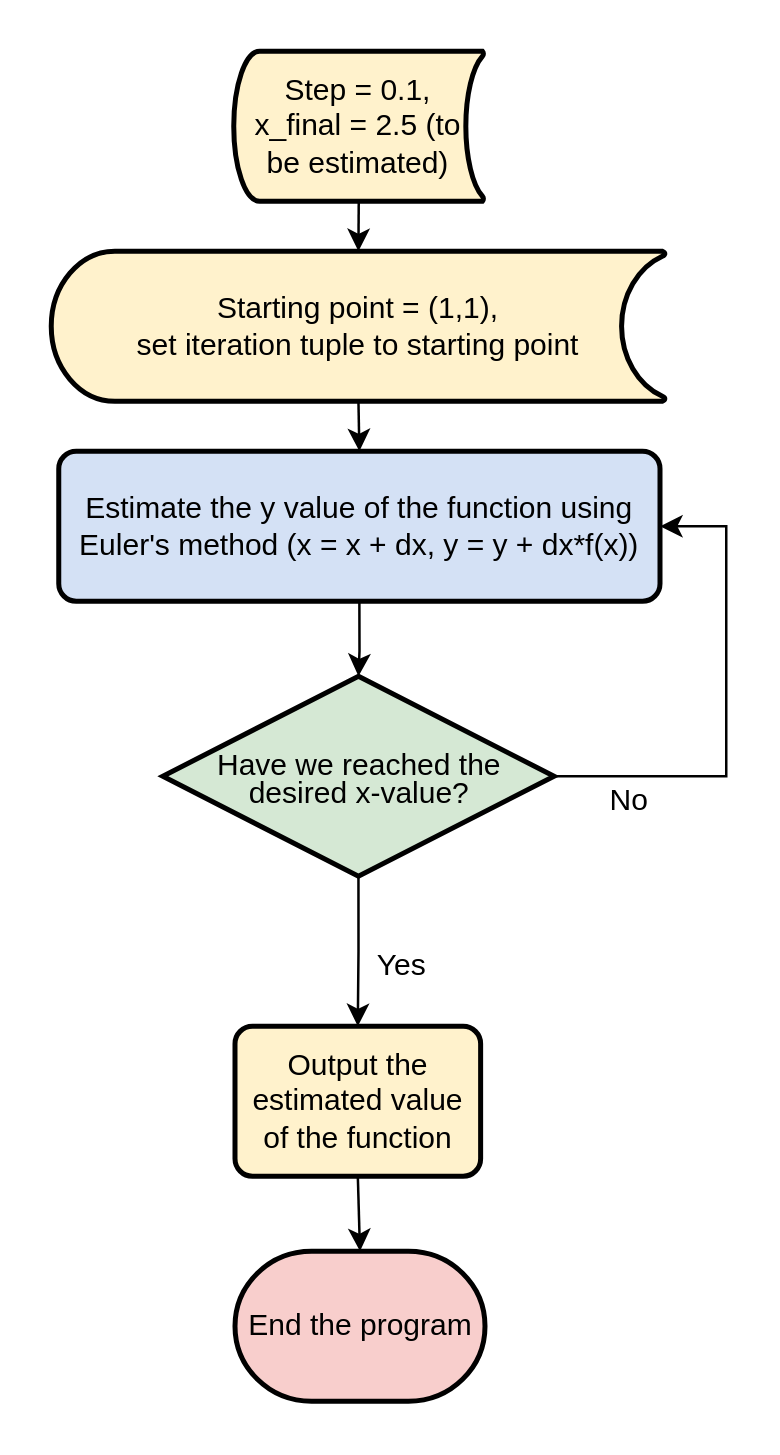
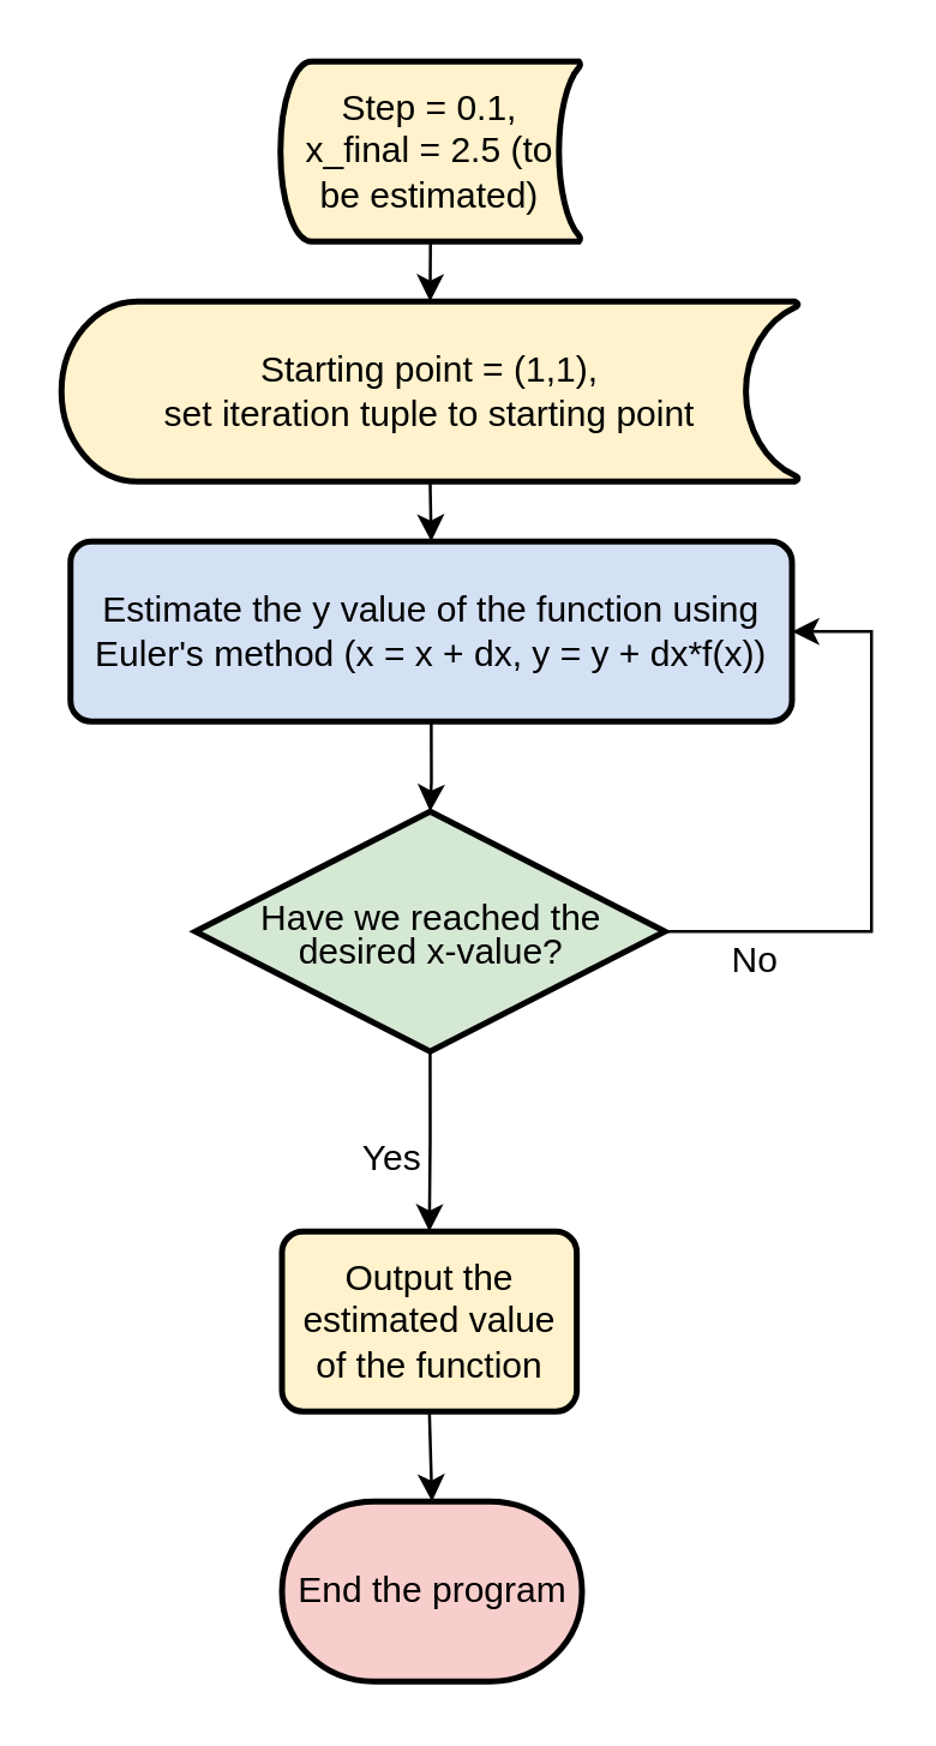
  <mxCell id="0" />
  <mxCell id="1" parent="0" />
  <mxCell id="2" style="edgeStyle=orthogonalEdgeStyle;rounded=0;orthogonalLoop=1;jettySize=auto;html=1;exitX=0.5;exitY=1;exitDx=0;exitDy=0;" edge="1" parent="1" source="3" target="8"><mxGeometry relative="1" as="geometry" /></mxCell>
  <mxCell id="3" value="Estimate the y value of the function using Euler's method (x = x + dx, y = y + dx*f(x))" style="rounded=1;whiteSpace=wrap;html=1;absoluteArcSize=1;arcSize=14;strokeWidth=2;fillColor=#D4E1F5;" parent="1" vertex="1"><mxGeometry x="23" y="180" width="240.5" height="60" as="geometry" /></mxCell>
  <mxCell id="4" style="edgeStyle=orthogonalEdgeStyle;rounded=0;orthogonalLoop=1;jettySize=auto;html=1;exitX=0.5;exitY=1;exitDx=0;exitDy=0;exitPerimeter=0;entryX=0.5;entryY=0;entryDx=0;entryDy=0;entryPerimeter=0;" edge="1" parent="1" source="5" target="13"><mxGeometry relative="1" as="geometry" /></mxCell>
  <mxCell id="5" value="Step = 0.1,&lt;br&gt;x_final = 2.5 (to be estimated)" style="strokeWidth=2;html=1;shape=mxgraph.flowchart.stored_data;whiteSpace=wrap;fillColor=#FFF2CC;" parent="1" vertex="1"><mxGeometry x="93" width="100" height="60" as="geometry" y="20" /></mxCell>
  <mxCell id="6" value="" style="edgeStyle=orthogonalEdgeStyle;rounded=0;orthogonalLoop=1;jettySize=auto;html=1;entryX=1;entryY=0.5;entryDx=0;entryDy=0;exitX=1;exitY=0.5;exitDx=0;exitDy=0;exitPerimeter=0;" parent="1" source="8" target="3" edge="1"><mxGeometry relative="1" as="geometry"><mxPoint x="263" y="520" as="targetPoint" /><Array as="points"><mxPoint x="290" y="310" /><mxPoint x="290" y="210" /></Array></mxGeometry></mxCell>
  <mxCell id="7" style="edgeStyle=orthogonalEdgeStyle;rounded=0;orthogonalLoop=1;jettySize=auto;html=1;exitX=0.5;exitY=1;exitDx=0;exitDy=0;exitPerimeter=0;entryX=0.5;entryY=0;entryDx=0;entryDy=0;" edge="1" parent="1" source="8" target="15"><mxGeometry relative="1" as="geometry" /></mxCell>
  <mxCell id="8" value="&lt;p style=&quot;line-height: 90%&quot;&gt;Have we reached the desired x-value?&lt;/p&gt;" style="strokeWidth=2;html=1;shape=mxgraph.flowchart.decision;whiteSpace=wrap;spacingTop=2;spacing=5;fillColor=#D5E8D4;" parent="1" vertex="1"><mxGeometry x="64.63" y="270" width="156.5" height="80" as="geometry" /></mxCell>
  <mxCell id="9" value="No" style="text;html=1;align=center;verticalAlign=middle;resizable=0;points=[];autosize=1;" parent="1" vertex="1"><mxGeometry x="235.75" y="310" width="30" height="20" as="geometry" /></mxCell>
  <mxCell id="10" value="End the program" style="strokeWidth=2;html=1;shape=mxgraph.flowchart.terminator;whiteSpace=wrap;fillColor=#F8CECC;" parent="1" vertex="1"><mxGeometry x="93.5" y="500" width="100" height="60" as="geometry" /></mxCell>
- <mxCell id="11" value="Yes" style="text;html=1;align=center;verticalAlign=middle;resizable=0;points=[];autosize=1;" parent="1" vertex="1"><mxGeometry x="140" y="376" width="40" height="20" as="geometry" /></mxCell>
+ <mxCell id="11" value="Yes" style="text;html=1;align=center;verticalAlign=middle;resizable=0;points=[];autosize=1;" parent="1" vertex="1"><mxGeometry x="110" y="376" width="40" height="20" as="geometry" /></mxCell>
  <mxCell id="12" style="edgeStyle=orthogonalEdgeStyle;rounded=0;orthogonalLoop=1;jettySize=auto;html=1;exitX=0.5;exitY=1;exitDx=0;exitDy=0;exitPerimeter=0;entryX=0.5;entryY=0;entryDx=0;entryDy=0;" edge="1" parent="1" source="13" target="3"><mxGeometry relative="1" as="geometry" /></mxCell>
  <mxCell id="13" value="Starting point = (1,1),&lt;br&gt;set iteration tuple to starting point" style="strokeWidth=2;html=1;shape=mxgraph.flowchart.stored_data;whiteSpace=wrap;fillColor=#FFF2CC;" vertex="1" parent="1"><mxGeometry x="20" y="100" width="245.75" height="60" as="geometry" /></mxCell>
  <mxCell id="14" style="edgeStyle=orthogonalEdgeStyle;rounded=0;orthogonalLoop=1;jettySize=auto;html=1;exitX=0.5;exitY=1;exitDx=0;exitDy=0;entryX=0.5;entryY=0;entryDx=0;entryDy=0;entryPerimeter=0;" edge="1" parent="1" source="15" target="10"><mxGeometry relative="1" as="geometry" /></mxCell>
  <mxCell id="15" value="Output the estimated value of the function" style="rounded=1;whiteSpace=wrap;html=1;absoluteArcSize=1;arcSize=14;strokeWidth=2;fillColor=#fff2cc;" vertex="1" parent="1"><mxGeometry x="93.5" y="410" width="98.25" height="60" as="geometry" /></mxCell>
